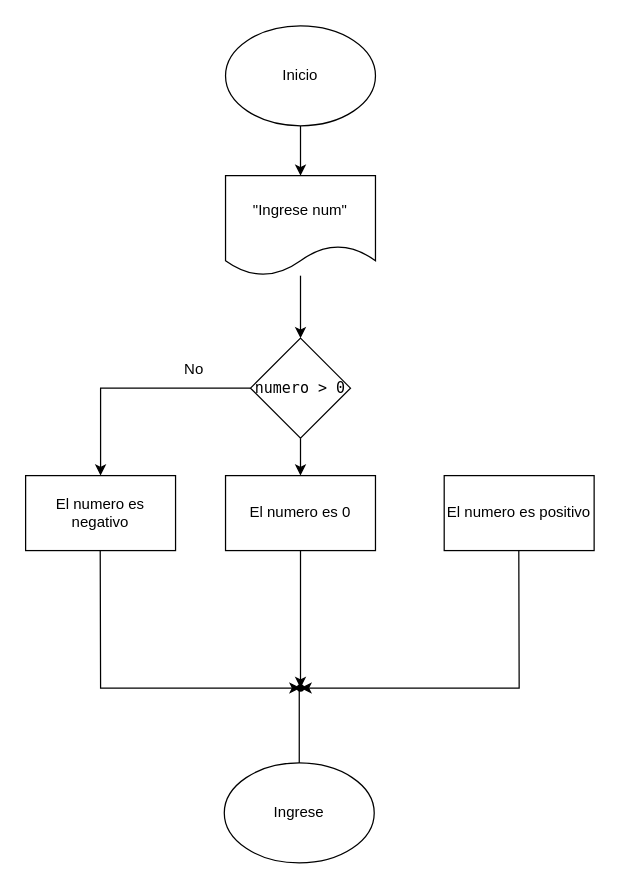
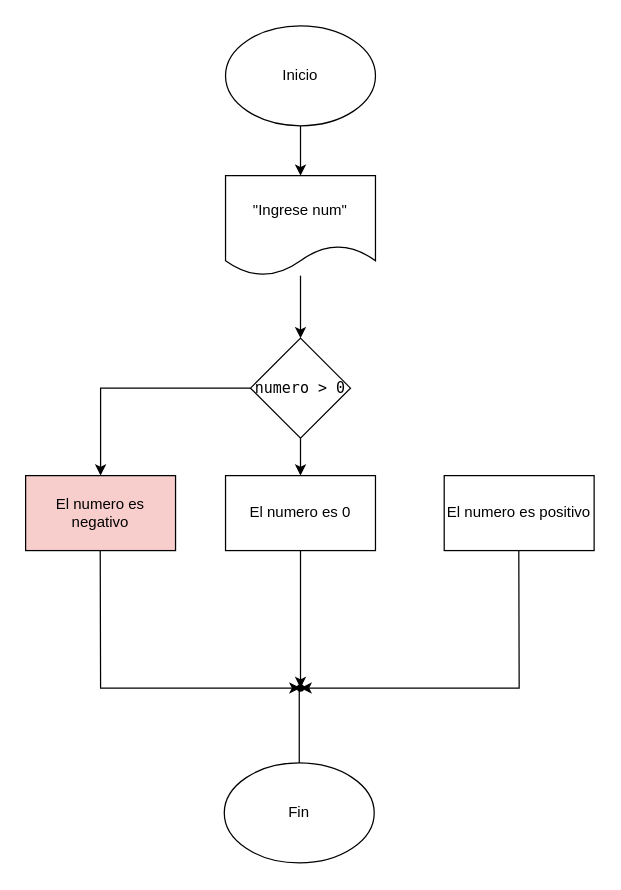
  <mxCell id="0" />
  <mxCell id="1" parent="0" />
  <mxCell id="2" value="" style="edgeStyle=orthogonalEdgeStyle;rounded=0;orthogonalLoop=1;jettySize=auto;html=1;" parent="1" source="3" target="5" edge="1"><mxGeometry relative="1" as="geometry" /></mxCell>
  <mxCell id="3" value="Inicio" style="ellipse;whiteSpace=wrap;html=1;" parent="1" vertex="1"><mxGeometry x="180" y="20" width="120" height="80" as="geometry" /></mxCell>
  <mxCell id="4" value="" style="edgeStyle=orthogonalEdgeStyle;rounded=0;orthogonalLoop=1;jettySize=auto;html=1;" parent="1" source="5" target="8" edge="1"><mxGeometry relative="1" as="geometry" /></mxCell>
  <mxCell id="5" value="&quot;Ingrese num&quot;" style="shape=document;whiteSpace=wrap;html=1;boundedLbl=1;" parent="1" vertex="1"><mxGeometry x="180" y="140" width="120" height="80" as="geometry" /></mxCell>
  <mxCell id="6" value="" style="edgeStyle=orthogonalEdgeStyle;rounded=0;orthogonalLoop=1;jettySize=auto;html=1;" parent="1" source="8" target="10" edge="1"><mxGeometry relative="1" as="geometry" /></mxCell>
  <mxCell id="7" value="" style="edgeStyle=orthogonalEdgeStyle;rounded=0;orthogonalLoop=1;jettySize=auto;html=1;" parent="1" source="8" target="12" edge="1"><mxGeometry relative="1" as="geometry" /></mxCell>
  <mxCell id="8" value="&lt;pre&gt;numero &amp;gt; 0&lt;/pre&gt;" style="rhombus;whiteSpace=wrap;html=1;" parent="1" vertex="1"><mxGeometry x="200" y="270" width="80" height="80" as="geometry" /></mxCell>
  <mxCell id="9" value="El numero es positivo" style="whiteSpace=wrap;html=1;" parent="1" vertex="1"><mxGeometry x="355" y="380" width="120" height="60" as="geometry" /></mxCell>
- <mxCell id="10" value="El numero es negativo" style="whiteSpace=wrap;html=1;" parent="1" vertex="1"><mxGeometry x="20" y="380" width="120" height="60" as="geometry" /></mxCell>
+ <mxCell id="10" value="El numero es negativo" style="whiteSpace=wrap;html=1;fillColor=#f8cecc;" parent="1" vertex="1"><mxGeometry x="20" y="380" width="120" height="60" as="geometry" /></mxCell>
  <mxCell id="11" value="" style="edgeStyle=orthogonalEdgeStyle;rounded=0;orthogonalLoop=1;jettySize=auto;html=1;" parent="1" source="12" target="13" edge="1"><mxGeometry relative="1" as="geometry" /></mxCell>
  <mxCell id="12" value="El numero es 0" style="whiteSpace=wrap;html=1;" parent="1" vertex="1"><mxGeometry x="180" y="380" width="120" height="60" as="geometry" /></mxCell>
  <mxCell id="13" value="" style="shape=waypoint;sketch=0;size=6;pointerEvents=1;points=[];fillColor=default;resizable=0;rotatable=0;perimeter=centerPerimeter;snapToPoint=1;" parent="1" vertex="1"><mxGeometry x="230" y="540" width="20" height="20" as="geometry" /></mxCell>
  <mxCell id="14" value="" style="endArrow=classic;html=1;rounded=0;" parent="1" target="13" edge="1"><mxGeometry width="50" height="50" relative="1" as="geometry"><mxPoint x="79.71" y="440" as="sourcePoint" /><mxPoint x="80" y="570" as="targetPoint" /><Array as="points"><mxPoint x="80" y="550" /></Array></mxGeometry></mxCell>
  <mxCell id="15" value="" style="endArrow=classic;html=1;rounded=0;entryX=0.743;entryY=0.507;entryDx=0;entryDy=0;entryPerimeter=0;" parent="1" target="13" edge="1"><mxGeometry width="50" height="50" relative="1" as="geometry"><mxPoint x="414.71" y="440" as="sourcePoint" /><mxPoint x="414.71" y="540" as="targetPoint" /><Array as="points"><mxPoint x="415" y="550" /></Array></mxGeometry></mxCell>
  <mxCell id="16" value="" style="endArrow=none;html=1;rounded=0;" parent="1" target="17" edge="1"><mxGeometry width="50" height="50" relative="1" as="geometry"><mxPoint x="239" y="550" as="sourcePoint" /><mxPoint x="239" y="600" as="targetPoint" /></mxGeometry></mxCell>
- <mxCell id="17" value="Ingrese" style="ellipse;whiteSpace=wrap;html=1;" parent="1" vertex="1"><mxGeometry x="179" y="610" width="120" height="80" as="geometry" /></mxCell>
- <mxCell id="18" value="No" style="text;html=1;align=center;verticalAlign=middle;whiteSpace=wrap;rounded=0;" vertex="1" parent="1"><mxGeometry x="125" y="280" width="60" height="30" as="geometry" /></mxCell>
+ <mxCell id="17" value="Fin" style="ellipse;whiteSpace=wrap;html=1;" parent="1" vertex="1"><mxGeometry x="179" y="610" width="120" height="80" as="geometry" /></mxCell>
